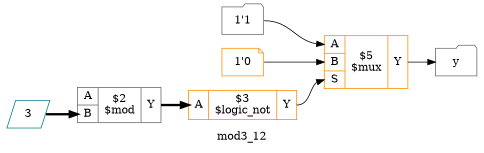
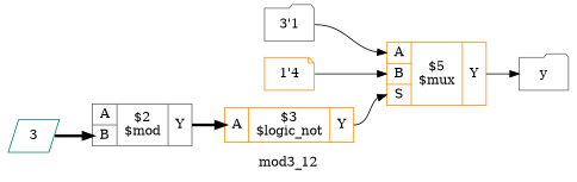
  digraph {
    label=mod3_12
    rankdir=LR
    remincross=true
    node [color=gray40 shape=record]
    edge [color=black headport="p6:w" tailport="p7:e"]
    n1 [label="{{<p6> A|<p9> B}|$2\n$mod|{<p7> Y}}"]
    n2 [color=darkorange label="{{<p6> A}|$3\n$logic_not|{<p7> Y}}"]
    n3 [fontcolor=black label=y shape=folder]
    n4 [color=darkorange label="{{<p6> A|<p9> B|<p11> S}|$5\n$mux|{<p7> Y}}"]
    n5 [color=teal label=3 shape=parallelogram]
-   n6 [label="1'1" shape=folder]
-   n7 [color=darkorange label="1'0" shape=note]
+   n6 [label="3'1" shape=folder]
+   n7 [color=darkorange label="1'4" shape=note]
    n1 -> n2 [style="setlinewidth(3)"]
    n2 -> n4 [headport="p11:w"]
    n4 -> n3 [headport=w]
    n5 -> n1 [headport="p9:w" style="setlinewidth(3)" tailport=e]
    n6 -> n4 [tailport=e]
    n7 -> n4 [headport="p9:w" tailport=e]
  }
